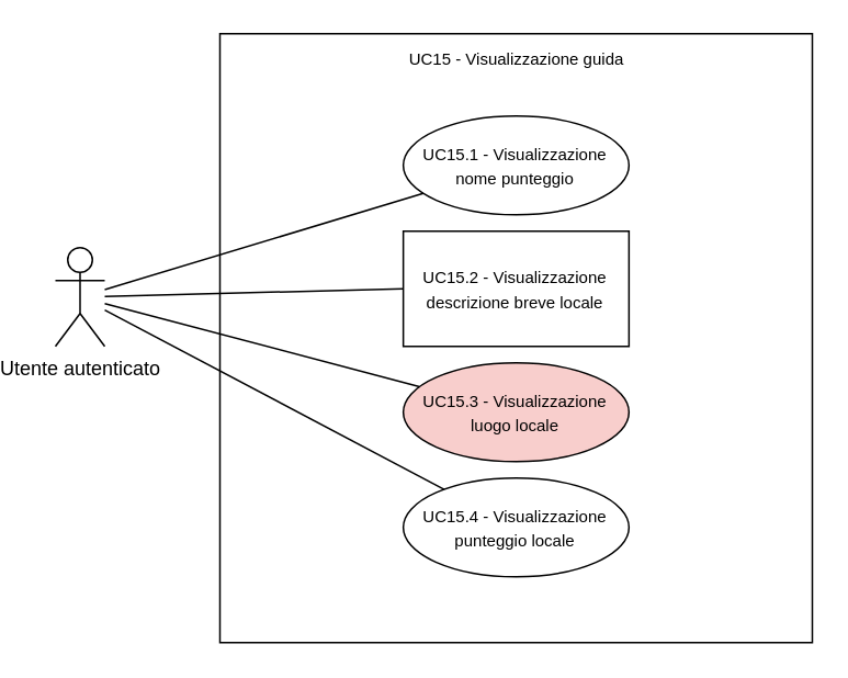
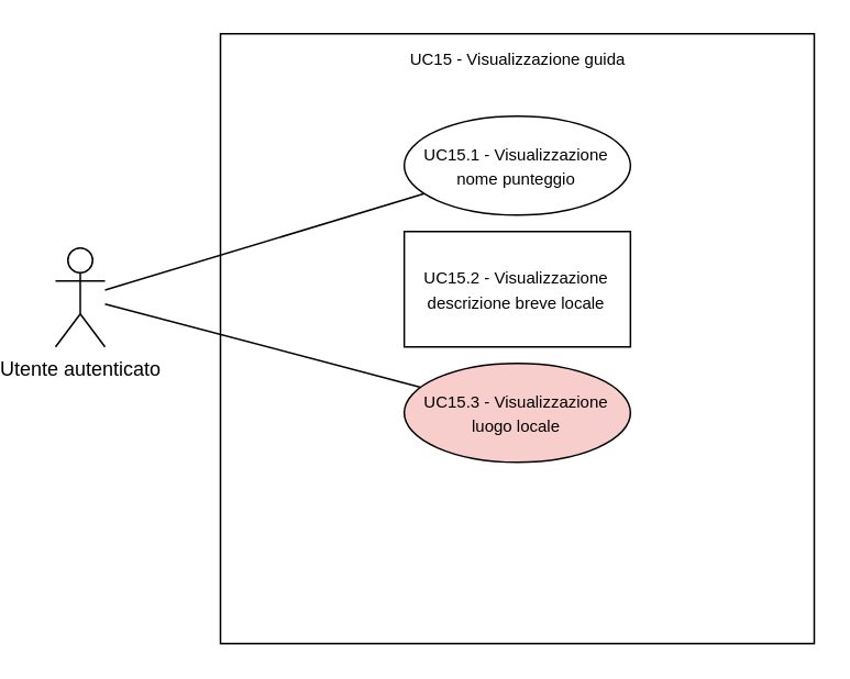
  <mxCell id="0" />
  <mxCell id="1" parent="0" />
  <mxCell id="2" value="" style="group" vertex="1" connectable="0" parent="1"><mxGeometry x="120" y="20" width="360" height="370" as="geometry" /></mxCell>
  <mxCell id="3" value="" style="rounded=0;whiteSpace=wrap;html=1;fontFamily=Helvetica;" parent="2" vertex="1"><mxGeometry width="360" height="370" as="geometry" /></mxCell>
  <mxCell id="4" value="UC15 - Visualizzazione guida" style="text;html=1;strokeColor=none;fillColor=none;align=center;verticalAlign=middle;whiteSpace=wrap;rounded=0;fontSize=10;" parent="2" vertex="1"><mxGeometry x="86.582" y="10" width="186.835" height="10.714" as="geometry" /></mxCell>
- <mxCell id="5" value="&lt;span style=&quot;font-size: 10px;&quot;&gt;UC15.4 - Visualizzazione punteggio locale&lt;/span&gt;" style="ellipse;whiteSpace=wrap;html=1;" parent="2" vertex="1"><mxGeometry x="111.429" y="270" width="137.143" height="60" as="geometry" /></mxCell>
  <mxCell id="6" value="&lt;span style=&quot;font-size: 10px;&quot;&gt;UC15.3 - Visualizzazione luogo locale&lt;/span&gt;" style="ellipse;whiteSpace=wrap;html=1;fillColor=#f8cecc;" parent="2" vertex="1"><mxGeometry x="111.429" y="200" width="137.143" height="60" as="geometry" /></mxCell>
  <mxCell id="7" value="&lt;font style=&quot;font-size: 10px;&quot;&gt;UC15.2 - Visualizzazione descrizione breve locale&lt;/font&gt;" style="whiteSpace=wrap;html=1;rounded=0;" vertex="1" parent="2"><mxGeometry x="111.429" y="120" width="137.143" height="70" as="geometry" /></mxCell>
  <mxCell id="8" value="&lt;font style=&quot;font-size: 10px;&quot;&gt;UC15.1 - Visualizzazione nome punteggio&lt;/font&gt;" style="ellipse;whiteSpace=wrap;html=1;" parent="2" vertex="1"><mxGeometry x="111.429" y="50" width="137.143" height="60" as="geometry" /></mxCell>
  <mxCell id="9" style="rounded=0;orthogonalLoop=1;jettySize=auto;html=1;endArrow=none;endFill=0;" parent="1" source="13" target="8" edge="1"><mxGeometry relative="1" as="geometry" /></mxCell>
- <mxCell id="10" style="edgeStyle=none;rounded=0;orthogonalLoop=1;jettySize=auto;html=1;endArrow=none;endFill=0;" parent="1" source="13" target="5" edge="1"><mxGeometry relative="1" as="geometry" /></mxCell>
  <mxCell id="11" style="edgeStyle=none;rounded=0;orthogonalLoop=1;jettySize=auto;html=1;endArrow=none;endFill=0;" parent="1" source="13" target="6" edge="1"><mxGeometry relative="1" as="geometry" /></mxCell>
- <mxCell id="12" style="rounded=0;orthogonalLoop=1;jettySize=auto;html=1;entryX=0;entryY=0.5;entryDx=0;entryDy=0;endArrow=none;endFill=0;" edge="1" parent="1" source="13" target="7"><mxGeometry relative="1" as="geometry" /></mxCell>
  <mxCell id="13" value="Utente autenticato" style="shape=umlActor;verticalLabelPosition=bottom;verticalAlign=top;html=1;outlineConnect=0;" parent="1" vertex="1"><mxGeometry x="20" y="150" width="30" height="60" as="geometry" /></mxCell>
